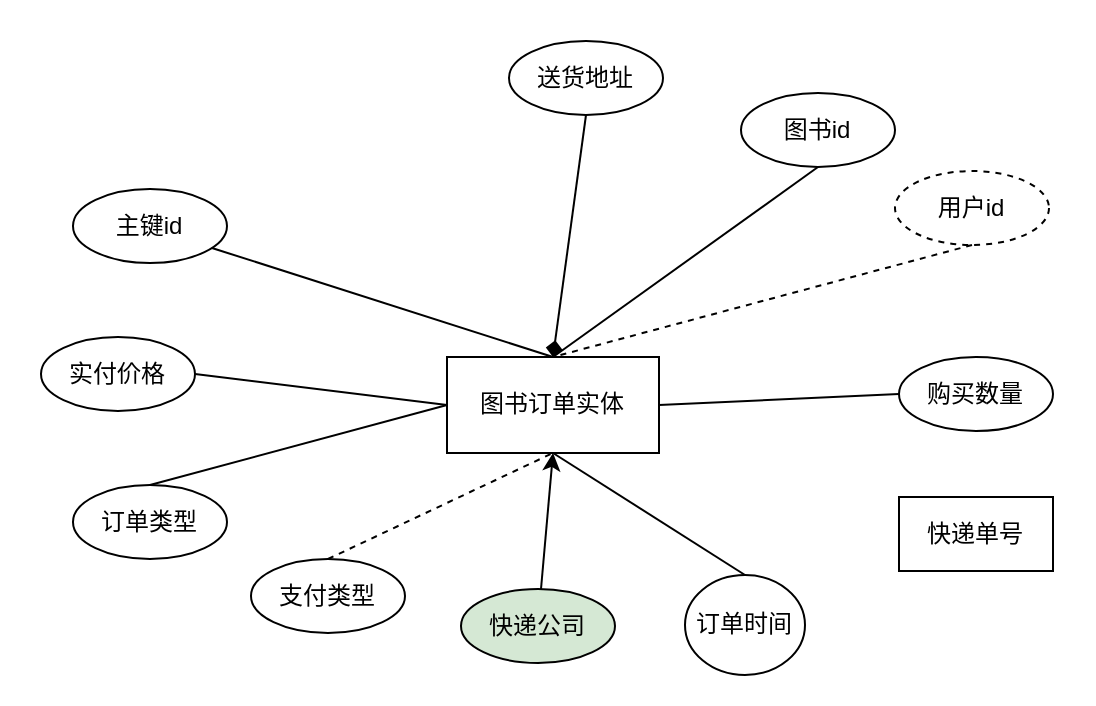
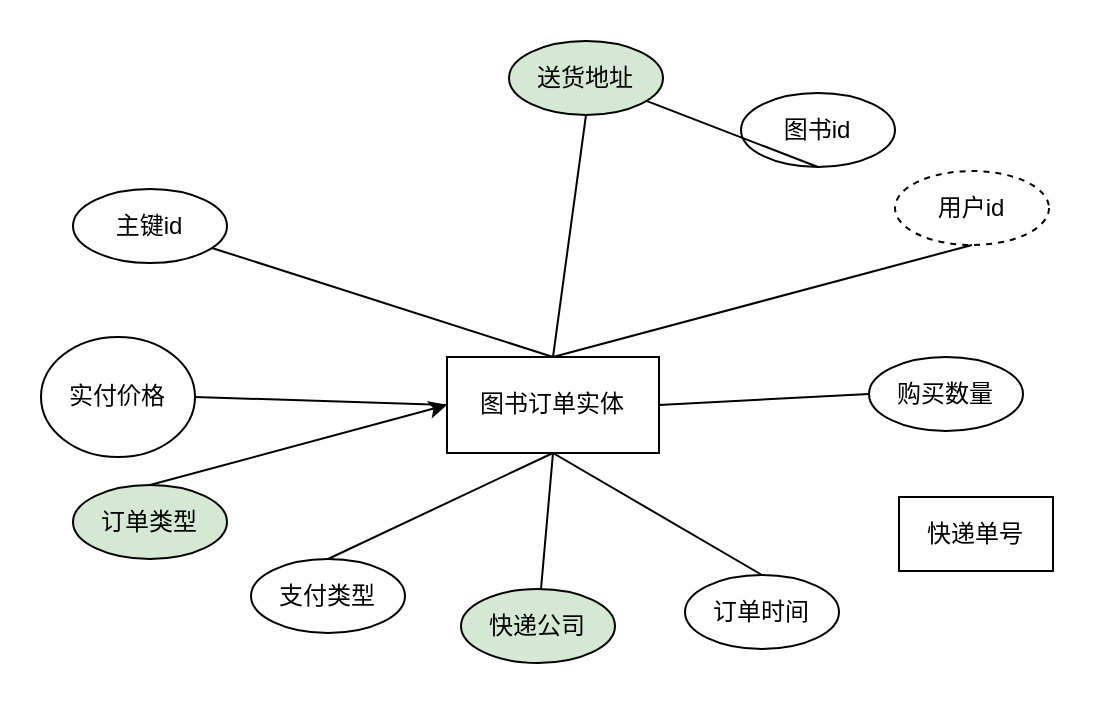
  <mxCell id="0" />
  <mxCell id="1" parent="0" />
  <mxCell id="2" value="图书订单实体" style="rounded=0;whiteSpace=wrap;html=1;" vertex="1" parent="1"><mxGeometry x="223" y="178" width="106" height="48" as="geometry" /></mxCell>
  <mxCell id="3" style="rounded=0;orthogonalLoop=1;jettySize=auto;html=1;entryX=0.5;entryY=0;entryDx=0;entryDy=0;endArrow=none;startFill=0;" edge="1" parent="1" target="2"><mxGeometry relative="1" as="geometry"><mxPoint x="105.471" y="123.49" as="sourcePoint" /><mxPoint x="260.99" y="179.024" as="targetPoint" /></mxGeometry></mxCell>
  <mxCell id="4" value="主键id" style="ellipse;whiteSpace=wrap;html=1;" vertex="1" parent="1"><mxGeometry x="36" y="94" width="77" height="37" as="geometry" /></mxCell>
  <mxCell id="5" value="图书id" style="ellipse;whiteSpace=wrap;html=1;" vertex="1" parent="1"><mxGeometry x="370" y="46" width="77" height="37" as="geometry" /></mxCell>
- <mxCell id="6" value="送货地址" style="ellipse;whiteSpace=wrap;html=1;" vertex="1" parent="1"><mxGeometry x="254" y="20" width="77" height="37" as="geometry" /></mxCell>
+ <mxCell id="6" value="送货地址" style="ellipse;whiteSpace=wrap;html=1;fillColor=#d5e8d4;" vertex="1" parent="1"><mxGeometry x="254" y="20" width="77" height="37" as="geometry" /></mxCell>
  <mxCell id="7" value="用户id" style="ellipse;whiteSpace=wrap;html=1;dashed=1;" vertex="1" parent="1"><mxGeometry x="447" y="85" width="77" height="37" as="geometry" /></mxCell>
  <mxCell id="8" value="快递单号" style="whiteSpace=wrap;html=1;rounded=0;" vertex="1" parent="1"><mxGeometry x="449" y="248" width="77" height="37" as="geometry" /></mxCell>
- <mxCell id="9" value="实付价格" style="ellipse;whiteSpace=wrap;html=1;" vertex="1" parent="1"><mxGeometry x="20" y="168" width="77" height="37" as="geometry" /></mxCell>
- <mxCell id="10" style="rounded=0;orthogonalLoop=1;jettySize=auto;html=1;entryX=0.5;entryY=0;entryDx=0;entryDy=0;endArrow=diamond;startFill=0;exitX=0.5;exitY=1;exitDx=0;exitDy=0;" edge="1" parent="1" source="6" target="2"><mxGeometry relative="1" as="geometry"><mxPoint x="259" y="94" as="sourcePoint" /><mxPoint x="264" y="196" as="targetPoint" /></mxGeometry></mxCell>
- <mxCell id="11" style="rounded=0;orthogonalLoop=1;jettySize=auto;html=1;endArrow=none;startFill=0;exitX=0.5;exitY=1;exitDx=0;exitDy=0;entryX=0.5;entryY=0;entryDx=0;entryDy=0;" edge="1" parent="1" source="5" target="2"><mxGeometry relative="1" as="geometry"><mxPoint x="303" y="67" as="sourcePoint" /><mxPoint x="271" y="173" as="targetPoint" /></mxGeometry></mxCell>
- <mxCell id="12" style="rounded=0;orthogonalLoop=1;jettySize=auto;html=1;endArrow=none;startFill=0;exitX=0.5;exitY=1;exitDx=0;exitDy=0;entryX=0.5;entryY=0;entryDx=0;entryDy=0;dashed=1;" edge="1" parent="1" source="7" target="2"><mxGeometry relative="1" as="geometry"><mxPoint x="419" y="93" as="sourcePoint" /><mxPoint x="281" y="183" as="targetPoint" /></mxGeometry></mxCell>
+ <mxCell id="9" value="实付价格" style="ellipse;whiteSpace=wrap;html=1;" vertex="1" parent="1"><mxGeometry x="20" y="168" width="77" height="60" as="geometry" /></mxCell>
+ <mxCell id="10" style="rounded=0;orthogonalLoop=1;jettySize=auto;html=1;entryX=0.5;entryY=0;entryDx=0;entryDy=0;endArrow=none;startFill=0;exitX=0.5;exitY=1;exitDx=0;exitDy=0;" edge="1" parent="1" source="6" target="2"><mxGeometry relative="1" as="geometry"><mxPoint x="259" y="94" as="sourcePoint" /><mxPoint x="264" y="196" as="targetPoint" /></mxGeometry></mxCell>
+ <mxCell id="11" style="rounded=0;orthogonalLoop=1;jettySize=auto;html=1;endArrow=none;startFill=0;exitX=0.5;exitY=1;exitDx=0;exitDy=0;" edge="1" parent="1" source="5" target="6"><mxGeometry relative="1" as="geometry"><mxPoint x="303" y="67" as="sourcePoint" /><mxPoint x="271" y="173" as="targetPoint" /></mxGeometry></mxCell>
+ <mxCell id="12" style="rounded=0;orthogonalLoop=1;jettySize=auto;html=1;endArrow=none;startFill=0;exitX=0.5;exitY=1;exitDx=0;exitDy=0;entryX=0.5;entryY=0;entryDx=0;entryDy=0;" edge="1" parent="1" source="7" target="2"><mxGeometry relative="1" as="geometry"><mxPoint x="419" y="93" as="sourcePoint" /><mxPoint x="281" y="183" as="targetPoint" /></mxGeometry></mxCell>
  <mxCell id="13" style="rounded=0;orthogonalLoop=1;jettySize=auto;html=1;endArrow=none;startFill=0;entryX=0;entryY=0.5;entryDx=0;entryDy=0;exitX=1;exitY=0.5;exitDx=0;exitDy=0;" edge="1" parent="1" source="9" target="2"><mxGeometry relative="1" as="geometry"><mxPoint x="256" y="292" as="sourcePoint" /><mxPoint x="286" y="236" as="targetPoint" /></mxGeometry></mxCell>
- <mxCell id="14" value="购买数量" style="ellipse;whiteSpace=wrap;html=1;" vertex="1" parent="1"><mxGeometry x="449" y="178" width="77" height="37" as="geometry" /></mxCell>
+ <mxCell id="14" value="购买数量" style="ellipse;whiteSpace=wrap;html=1;" vertex="1" parent="1"><mxGeometry x="434" y="178" width="77" height="37" as="geometry" /></mxCell>
  <mxCell id="15" style="rounded=0;orthogonalLoop=1;jettySize=auto;html=1;endArrow=none;startFill=0;entryX=1;entryY=0.5;entryDx=0;entryDy=0;exitX=0;exitY=0.5;exitDx=0;exitDy=0;" edge="1" parent="1" source="14" target="2"><mxGeometry relative="1" as="geometry"><mxPoint x="443" y="255" as="sourcePoint" /><mxPoint x="339" y="212" as="targetPoint" /></mxGeometry></mxCell>
- <mxCell id="16" value="订单类型" style="ellipse;whiteSpace=wrap;html=1;" vertex="1" parent="1"><mxGeometry x="36" y="242" width="77" height="37" as="geometry" /></mxCell>
- <mxCell id="17" style="rounded=0;orthogonalLoop=1;jettySize=auto;html=1;endArrow=none;startFill=0;entryX=0;entryY=0.5;entryDx=0;entryDy=0;exitX=0.5;exitY=0;exitDx=0;exitDy=0;" edge="1" parent="1" source="16" target="2"><mxGeometry relative="1" as="geometry"><mxPoint x="344" y="291" as="sourcePoint" /><mxPoint x="286" y="236" as="targetPoint" /></mxGeometry></mxCell>
+ <mxCell id="16" value="订单类型" style="ellipse;whiteSpace=wrap;html=1;fillColor=#d5e8d4;" vertex="1" parent="1"><mxGeometry x="36" y="242" width="77" height="37" as="geometry" /></mxCell>
+ <mxCell id="17" style="rounded=0;orthogonalLoop=1;jettySize=auto;html=1;endArrow=classic;startFill=0;entryX=0;entryY=0.5;entryDx=0;entryDy=0;exitX=0.5;exitY=0;exitDx=0;exitDy=0;" edge="1" parent="1" source="16" target="2"><mxGeometry relative="1" as="geometry"><mxPoint x="344" y="291" as="sourcePoint" /><mxPoint x="286" y="236" as="targetPoint" /></mxGeometry></mxCell>
  <mxCell id="18" value="快递公司" style="ellipse;whiteSpace=wrap;html=1;fillColor=#d5e8d4;" vertex="1" parent="1"><mxGeometry x="230" y="294" width="77" height="37" as="geometry" /></mxCell>
- <mxCell id="19" style="rounded=0;orthogonalLoop=1;jettySize=auto;html=1;endArrow=classic;startFill=0;entryX=0.5;entryY=1;entryDx=0;entryDy=0;" edge="1" parent="1" source="18" target="2"><mxGeometry relative="1" as="geometry"><mxPoint x="85" y="252" as="sourcePoint" /><mxPoint x="233" y="212" as="targetPoint" /></mxGeometry></mxCell>
+ <mxCell id="19" style="rounded=0;orthogonalLoop=1;jettySize=auto;html=1;endArrow=none;startFill=0;entryX=0.5;entryY=1;entryDx=0;entryDy=0;" edge="1" parent="1" source="18" target="2"><mxGeometry relative="1" as="geometry"><mxPoint x="85" y="252" as="sourcePoint" /><mxPoint x="233" y="212" as="targetPoint" /></mxGeometry></mxCell>
  <mxCell id="20" value="支付类型" style="ellipse;whiteSpace=wrap;html=1;" vertex="1" parent="1"><mxGeometry x="125" y="279" width="77" height="37" as="geometry" /></mxCell>
- <mxCell id="21" value="订单时间" style="ellipse;whiteSpace=wrap;html=1;" vertex="1" parent="1"><mxGeometry x="342" y="287" width="60" height="50" as="geometry" /></mxCell>
- <mxCell id="22" style="rounded=0;orthogonalLoop=1;jettySize=auto;html=1;endArrow=none;startFill=0;entryX=0.5;entryY=1;entryDx=0;entryDy=0;exitX=0.5;exitY=0;exitDx=0;exitDy=0;dashed=1;" edge="1" parent="1" source="20" target="2"><mxGeometry relative="1" as="geometry"><mxPoint x="280" y="304" as="sourcePoint" /><mxPoint x="286" y="236" as="targetPoint" /></mxGeometry></mxCell>
+ <mxCell id="21" value="订单时间" style="ellipse;whiteSpace=wrap;html=1;" vertex="1" parent="1"><mxGeometry x="342" y="287" width="77" height="37" as="geometry" /></mxCell>
+ <mxCell id="22" style="rounded=0;orthogonalLoop=1;jettySize=auto;html=1;endArrow=none;startFill=0;entryX=0.5;entryY=1;entryDx=0;entryDy=0;exitX=0.5;exitY=0;exitDx=0;exitDy=0;" edge="1" parent="1" source="20" target="2"><mxGeometry relative="1" as="geometry"><mxPoint x="280" y="304" as="sourcePoint" /><mxPoint x="286" y="236" as="targetPoint" /></mxGeometry></mxCell>
  <mxCell id="23" style="rounded=0;orthogonalLoop=1;jettySize=auto;html=1;endArrow=none;startFill=0;entryX=0.5;entryY=1;entryDx=0;entryDy=0;exitX=0.5;exitY=0;exitDx=0;exitDy=0;" edge="1" parent="1" source="21" target="2"><mxGeometry relative="1" as="geometry"><mxPoint x="280" y="304" as="sourcePoint" /><mxPoint x="286" y="236" as="targetPoint" /></mxGeometry></mxCell>
